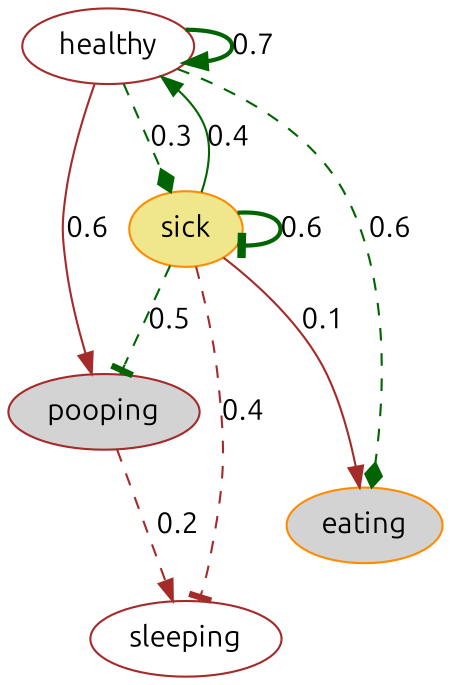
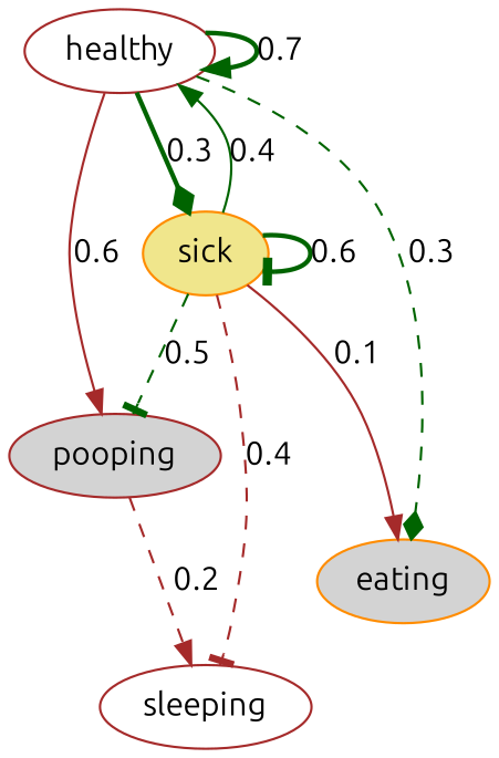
  digraph {
    fontname=Ubuntu
    node [color=brown fillcolor=white fontname=Ubuntu style=filled]
    edge [arrowhead=normal color=darkgreen fontname=Ubuntu style=dashed weight=0.6]
    healthy
    sick [color=darkorange fillcolor=khaki]
    eating [color=darkorange fillcolor=lightgrey]
    pooping [fillcolor=lightgrey]
    sleeping
    healthy -> healthy [label=0.7 style=bold weight=0.7]
-   healthy -> sick [arrowhead=diamond label=0.3 weight=0.3]
-   healthy -> eating [arrowhead=diamond label=0.6]
+   healthy -> sick [arrowhead=diamond label=0.3 style=bold weight=0.3]
+   healthy -> eating [arrowhead=diamond label=0.3]
    healthy -> pooping [color=brown label=0.6 style=solid weight=0.2]
    sick -> healthy [label=0.4 style=solid weight=0.4]
    sick -> sick [arrowhead=tee label=0.6 style=bold]
    sick -> eating [color=brown label=0.1 style=solid weight=0.1]
    sick -> pooping [arrowhead=tee label=0.5 weight=0.5]
    sick -> sleeping [arrowhead=tee color=brown label=0.4 weight=0.4]
    pooping -> sleeping [color=brown label=0.2 weight=0.2]
  }
